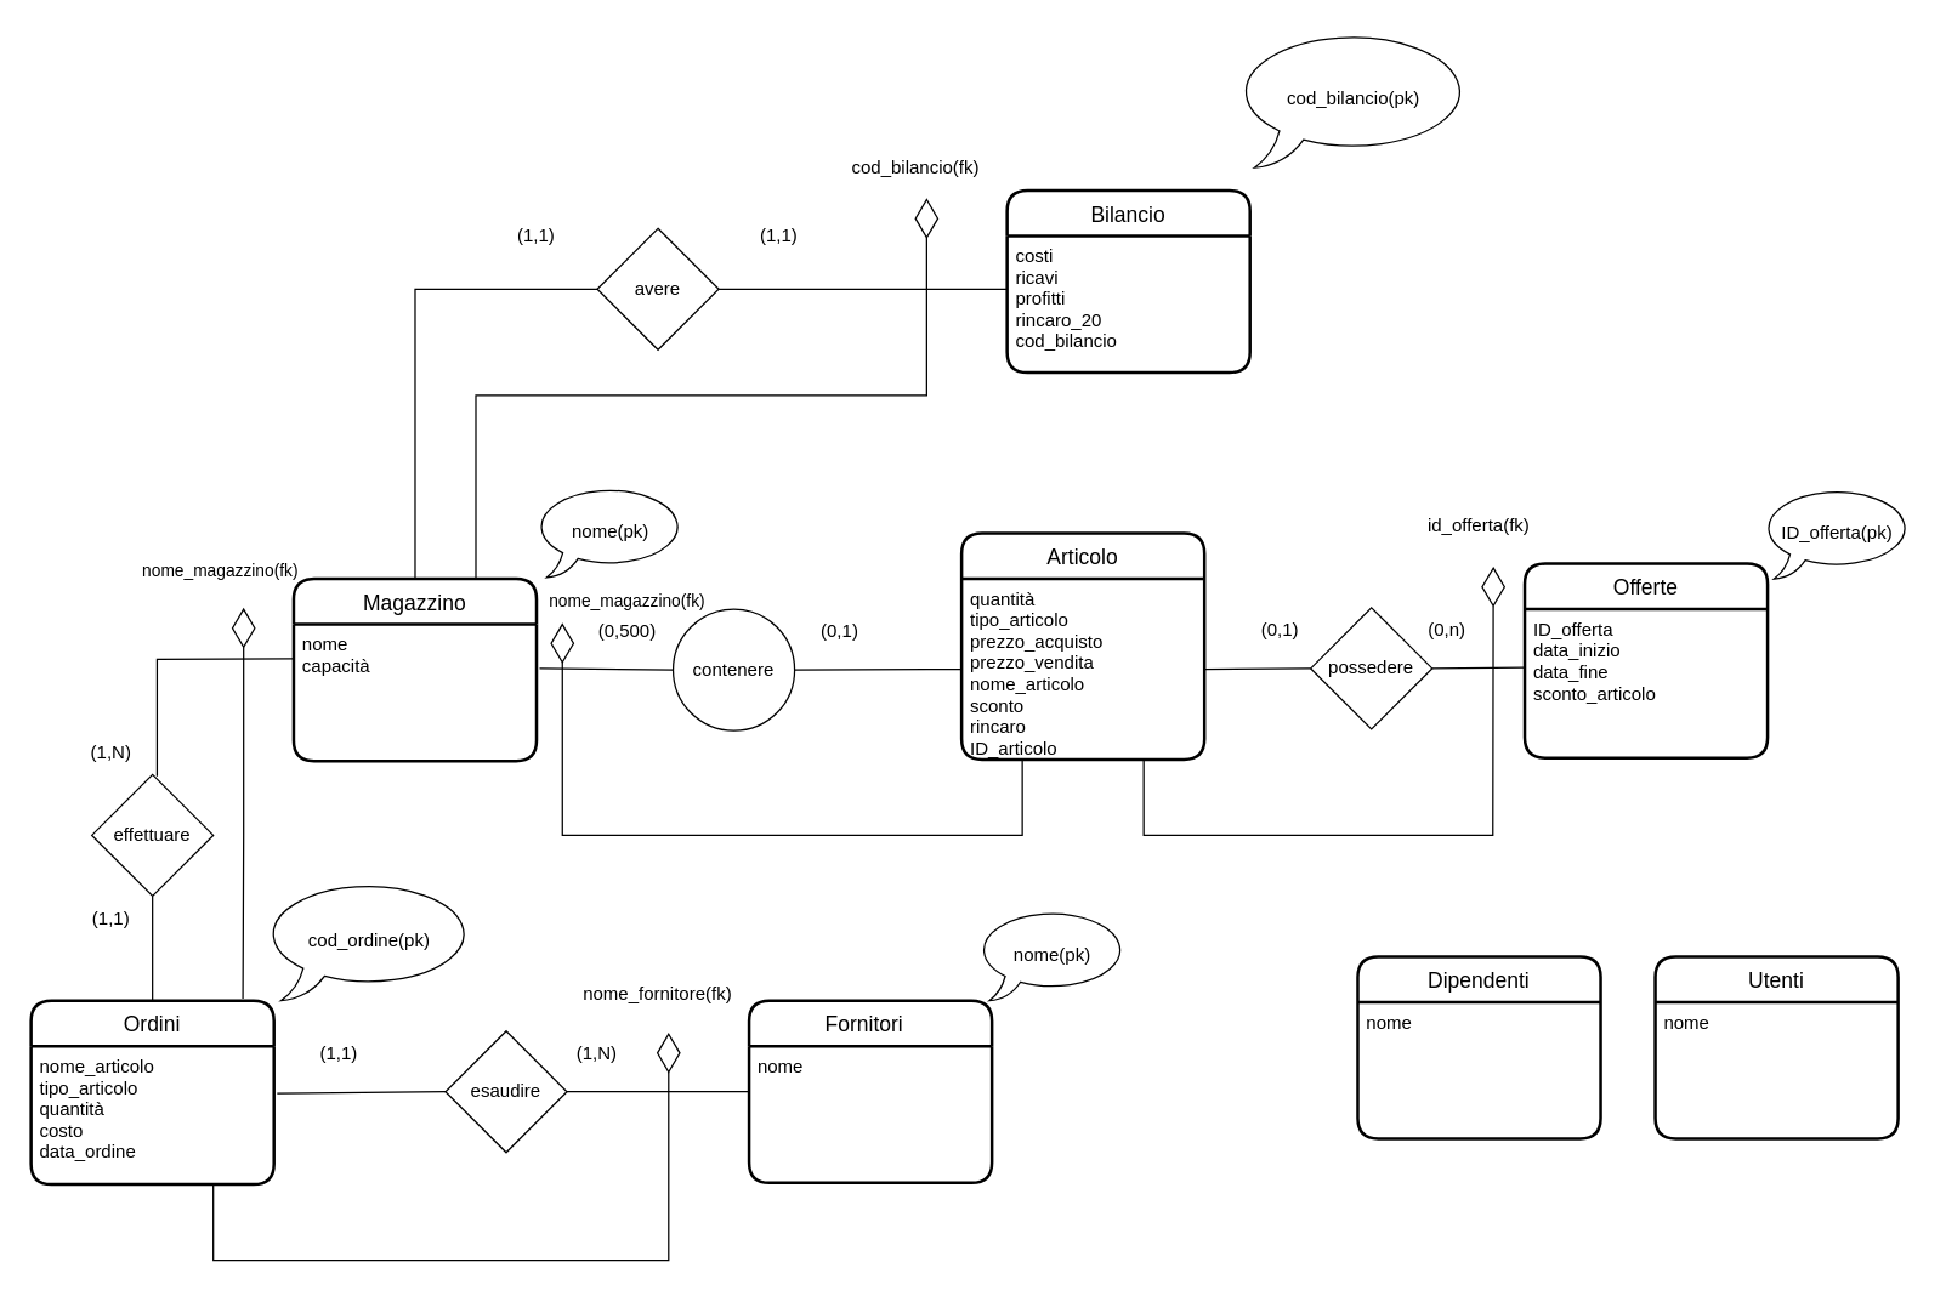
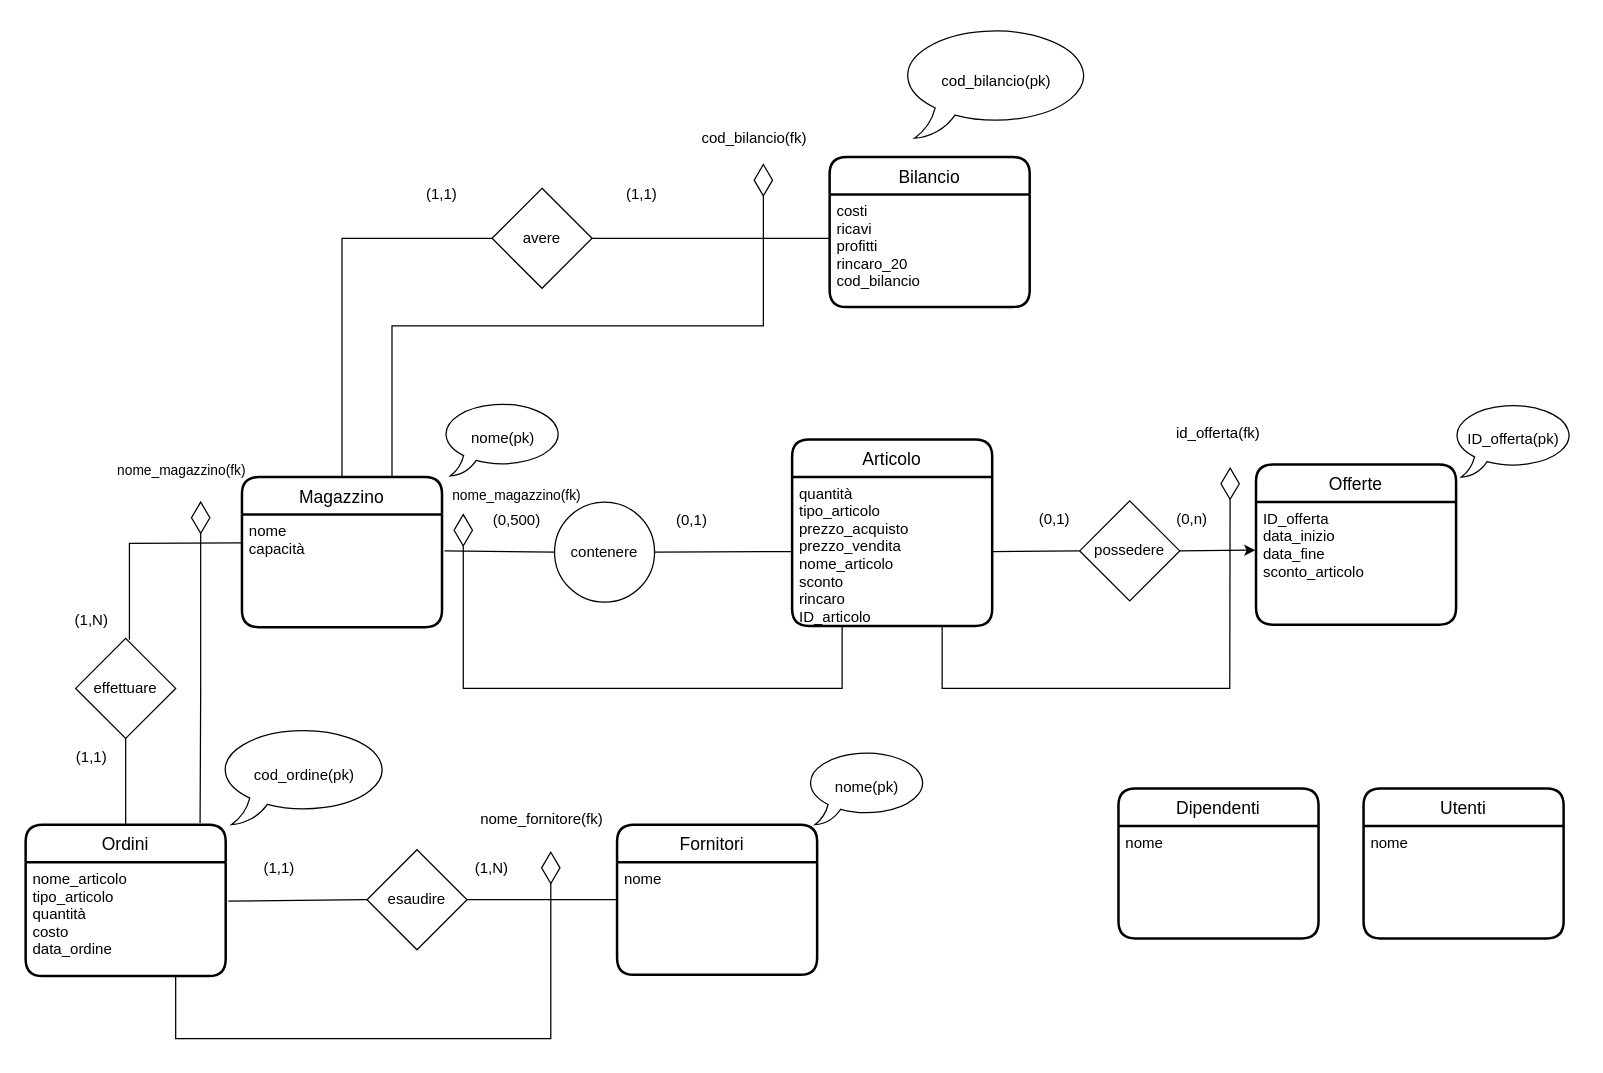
  <mxCell id="0" />
  <mxCell id="1" parent="0" />
  <mxCell id="2" value="contenere" style="ellipse;whiteSpace=wrap;html=1;fillColor=#FFFFFF;" vertex="1" parent="1"><mxGeometry x="443" y="401" width="80" height="80" as="geometry" /></mxCell>
  <mxCell id="3" value="esaudire" style="rhombus;whiteSpace=wrap;html=1;fillColor=#FFFFFF;" vertex="1" parent="1"><mxGeometry x="293" y="679" width="80" height="80" as="geometry" /></mxCell>
  <mxCell id="4" value="effettuare" style="rhombus;whiteSpace=wrap;html=1;fillColor=#FFFFFF;" vertex="1" parent="1"><mxGeometry x="60" y="510" width="80" height="80" as="geometry" /></mxCell>
  <mxCell id="5" value="avere" style="rhombus;whiteSpace=wrap;html=1;fillColor=#FFFFFF;" vertex="1" parent="1"><mxGeometry x="393" y="150" width="80" height="80" as="geometry" /></mxCell>
  <mxCell id="6" value="(1,N)" style="text;html=1;strokeColor=none;fillColor=none;align=center;verticalAlign=middle;whiteSpace=wrap;rounded=0;" vertex="1" parent="1"><mxGeometry x="43" y="481" width="60" height="30" as="geometry" /></mxCell>
  <mxCell id="7" value="(1,1)" style="text;html=1;strokeColor=none;fillColor=none;align=center;verticalAlign=middle;whiteSpace=wrap;rounded=0;" vertex="1" parent="1"><mxGeometry x="43" y="590" width="60" height="30" as="geometry" /></mxCell>
  <mxCell id="8" value="(1,1)" style="text;html=1;strokeColor=none;fillColor=none;align=center;verticalAlign=middle;whiteSpace=wrap;rounded=0;" vertex="1" parent="1"><mxGeometry x="323" y="140" width="60" height="30" as="geometry" /></mxCell>
  <mxCell id="9" value="(1,1)" style="text;html=1;strokeColor=none;fillColor=none;align=center;verticalAlign=middle;whiteSpace=wrap;rounded=0;" vertex="1" parent="1"><mxGeometry x="483" y="140" width="60" height="30" as="geometry" /></mxCell>
  <mxCell id="10" value="(0,500)" style="text;html=1;strokeColor=none;fillColor=none;align=center;verticalAlign=middle;whiteSpace=wrap;rounded=0;" vertex="1" parent="1"><mxGeometry x="383" y="401" width="60" height="30" as="geometry" /></mxCell>
  <mxCell id="11" value="(0,1)" style="text;html=1;strokeColor=none;fillColor=none;align=center;verticalAlign=middle;whiteSpace=wrap;rounded=0;" vertex="1" parent="1"><mxGeometry x="523" y="401" width="60" height="30" as="geometry" /></mxCell>
  <mxCell id="12" value="(1,1)" style="text;html=1;strokeColor=none;fillColor=none;align=center;verticalAlign=middle;whiteSpace=wrap;rounded=0;" vertex="1" parent="1"><mxGeometry x="193" y="679" width="60" height="30" as="geometry" /></mxCell>
  <mxCell id="13" value="(1,N)" style="text;html=1;strokeColor=none;fillColor=none;align=center;verticalAlign=middle;whiteSpace=wrap;rounded=0;" vertex="1" parent="1"><mxGeometry x="363" y="679" width="60" height="30" as="geometry" /></mxCell>
  <mxCell id="14" value="Articolo" style="swimlane;childLayout=stackLayout;horizontal=1;startSize=30;horizontalStack=0;rounded=1;fontSize=14;fontStyle=0;strokeWidth=2;resizeParent=0;resizeLast=1;shadow=0;dashed=0;align=center;fillColor=default;" vertex="1" parent="1"><mxGeometry x="633" y="351" width="160" height="149" as="geometry" /></mxCell>
  <mxCell id="15" value="quantità&#10;tipo_articolo&#10;prezzo_acquisto&#10;prezzo_vendita&#10;nome_articolo&#10;sconto&#10;rincaro&#10;ID_articolo" style="align=left;strokeColor=none;fillColor=none;spacingLeft=4;fontSize=12;verticalAlign=top;resizable=0;rotatable=0;part=1;" vertex="1" parent="14"><mxGeometry y="30" width="160" height="119" as="geometry" /></mxCell>
  <mxCell id="16" value="Bilancio" style="swimlane;childLayout=stackLayout;horizontal=1;startSize=30;horizontalStack=0;rounded=1;fontSize=14;fontStyle=0;strokeWidth=2;resizeParent=0;resizeLast=1;shadow=0;dashed=0;align=center;fillColor=default;" vertex="1" parent="1"><mxGeometry x="663" y="125" width="160" height="120" as="geometry" /></mxCell>
  <mxCell id="17" value="costi&#10;ricavi&#10;profitti&#10;rincaro_20&#10;cod_bilancio" style="align=left;strokeColor=none;fillColor=none;spacingLeft=4;fontSize=12;verticalAlign=top;resizable=0;rotatable=0;part=1;" vertex="1" parent="16"><mxGeometry y="30" width="160" height="90" as="geometry" /></mxCell>
  <mxCell id="18" value="Fornitori  " style="swimlane;childLayout=stackLayout;horizontal=1;startSize=30;horizontalStack=0;rounded=1;fontSize=14;fontStyle=0;strokeWidth=2;resizeParent=0;resizeLast=1;shadow=0;dashed=0;align=center;fillColor=default;" vertex="1" parent="1"><mxGeometry x="493" y="659" width="160" height="120" as="geometry" /></mxCell>
  <mxCell id="19" value="nome&#10;" style="align=left;strokeColor=none;fillColor=none;spacingLeft=4;fontSize=12;verticalAlign=top;resizable=0;rotatable=0;part=1;" vertex="1" parent="18"><mxGeometry y="30" width="160" height="90" as="geometry" /></mxCell>
  <mxCell id="20" value="Ordini" style="swimlane;childLayout=stackLayout;horizontal=1;startSize=30;horizontalStack=0;rounded=1;fontSize=14;fontStyle=0;strokeWidth=2;resizeParent=0;resizeLast=1;shadow=0;dashed=0;align=center;fillColor=default;" vertex="1" parent="1"><mxGeometry x="20" y="659" width="160" height="121" as="geometry" /></mxCell>
  <mxCell id="21" value="nome_articolo&#10;tipo_articolo&#10;quantità&#10;costo&#10;data_ordine" style="align=left;strokeColor=none;fillColor=none;spacingLeft=4;fontSize=12;verticalAlign=top;resizable=0;rotatable=0;part=1;" vertex="1" parent="20"><mxGeometry y="30" width="160" height="91" as="geometry" /></mxCell>
  <mxCell id="22" value="Magazzino" style="swimlane;childLayout=stackLayout;horizontal=1;startSize=30;horizontalStack=0;rounded=1;fontSize=14;fontStyle=0;strokeWidth=2;resizeParent=0;resizeLast=1;shadow=0;dashed=0;align=center;fillColor=default;" vertex="1" parent="1"><mxGeometry x="193" y="381" width="160" height="120" as="geometry" /></mxCell>
  <mxCell id="23" value="nome&#10;capacità&#10;&#10;" style="align=left;strokeColor=none;fillColor=none;spacingLeft=4;fontSize=12;verticalAlign=top;resizable=0;rotatable=0;part=1;" vertex="1" parent="22"><mxGeometry y="30" width="160" height="90" as="geometry" /></mxCell>
  <mxCell id="24" value="Offerte" style="swimlane;childLayout=stackLayout;horizontal=1;startSize=30;horizontalStack=0;rounded=1;fontSize=14;fontStyle=0;strokeWidth=2;resizeParent=0;resizeLast=1;shadow=0;dashed=0;align=center;fillColor=default;" vertex="1" parent="1"><mxGeometry x="1004" y="371" width="160" height="128" as="geometry" /></mxCell>
  <mxCell id="25" value="ID_offerta&#10;data_inizio&#10;data_fine&#10;sconto_articolo" style="align=left;strokeColor=none;fillColor=none;spacingLeft=4;fontSize=12;verticalAlign=top;resizable=0;rotatable=0;part=1;" vertex="1" parent="24"><mxGeometry y="30" width="160" height="98" as="geometry" /></mxCell>
  <mxCell id="26" value="" style="endArrow=none;html=1;rounded=0;exitX=0.5;exitY=0;exitDx=0;exitDy=0;entryX=0;entryY=0.5;entryDx=0;entryDy=0;" edge="1" parent="1" source="22" target="5"><mxGeometry width="50" height="50" relative="1" as="geometry"><mxPoint x="163" y="240" as="sourcePoint" /><mxPoint x="213" y="190" as="targetPoint" /><Array as="points"><mxPoint x="273" y="190" /></Array></mxGeometry></mxCell>
  <mxCell id="27" value="" style="endArrow=none;html=1;rounded=0;entryX=1;entryY=0.5;entryDx=0;entryDy=0;" edge="1" parent="1" target="5"><mxGeometry width="50" height="50" relative="1" as="geometry"><mxPoint x="663" y="190" as="sourcePoint" /><mxPoint x="223" y="200" as="targetPoint" /></mxGeometry></mxCell>
  <mxCell id="28" value="" style="endArrow=none;html=1;rounded=0;entryX=0;entryY=0.5;entryDx=0;entryDy=0;" edge="1" parent="1" target="2"><mxGeometry width="50" height="50" relative="1" as="geometry"><mxPoint x="355" y="440" as="sourcePoint" /><mxPoint x="233" y="210" as="targetPoint" /></mxGeometry></mxCell>
  <mxCell id="29" value="" style="endArrow=none;html=1;rounded=0;exitX=1;exitY=0.5;exitDx=0;exitDy=0;entryX=0;entryY=0.5;entryDx=0;entryDy=0;" edge="1" parent="1" source="2" target="15"><mxGeometry width="50" height="50" relative="1" as="geometry"><mxPoint x="193" y="270" as="sourcePoint" /><mxPoint x="630" y="440" as="targetPoint" /></mxGeometry></mxCell>
  <mxCell id="30" value="" style="endArrow=none;html=1;rounded=0;exitX=1;exitY=1;exitDx=0;exitDy=0;entryX=0;entryY=0.25;entryDx=0;entryDy=0;" edge="1" parent="1" source="6" target="23"><mxGeometry width="50" height="50" relative="1" as="geometry"><mxPoint x="203" y="280" as="sourcePoint" /><mxPoint x="253" y="230" as="targetPoint" /><Array as="points"><mxPoint x="103" y="434" /></Array></mxGeometry></mxCell>
  <mxCell id="31" value="" style="endArrow=none;html=1;rounded=0;exitX=0.5;exitY=1;exitDx=0;exitDy=0;entryX=0.5;entryY=0;entryDx=0;entryDy=0;" edge="1" parent="1" source="4" target="20"><mxGeometry width="50" height="50" relative="1" as="geometry"><mxPoint x="223" y="300" as="sourcePoint" /><mxPoint x="273" y="250" as="targetPoint" /></mxGeometry></mxCell>
  <mxCell id="32" value="" style="endArrow=none;html=1;rounded=0;exitX=1;exitY=0.5;exitDx=0;exitDy=0;entryX=0;entryY=0.5;entryDx=0;entryDy=0;" edge="1" parent="1" source="3" target="18"><mxGeometry width="50" height="50" relative="1" as="geometry"><mxPoint x="233" y="310" as="sourcePoint" /><mxPoint x="473" y="720" as="targetPoint" /></mxGeometry></mxCell>
  <mxCell id="33" value="possedere" style="rhombus;whiteSpace=wrap;html=1;fillColor=default;" vertex="1" parent="1"><mxGeometry x="863" y="400" width="80" height="80" as="geometry" /></mxCell>
- <mxCell id="34" value="" style="endArrow=none;html=1;rounded=0;exitX=1;exitY=0.5;exitDx=0;exitDy=0;entryX=-0.003;entryY=0.392;entryDx=0;entryDy=0;entryPerimeter=0;" edge="1" parent="1" source="33" target="25"><mxGeometry width="50" height="50" relative="1" as="geometry"><mxPoint x="243" y="320" as="sourcePoint" /><mxPoint x="1000" y="440" as="targetPoint" /></mxGeometry></mxCell>
+ <mxCell id="34" value="" style="endArrow=classic;html=1;rounded=0;exitX=1;exitY=0.5;exitDx=0;exitDy=0;entryX=-0.003;entryY=0.392;entryDx=0;entryDy=0;entryPerimeter=0;" edge="1" parent="1" source="33" target="25"><mxGeometry width="50" height="50" relative="1" as="geometry"><mxPoint x="243" y="320" as="sourcePoint" /><mxPoint x="1000" y="440" as="targetPoint" /></mxGeometry></mxCell>
  <mxCell id="35" value="" style="endArrow=none;html=1;rounded=0;exitX=0;exitY=0.5;exitDx=0;exitDy=0;entryX=1;entryY=0.5;entryDx=0;entryDy=0;" edge="1" parent="1" source="33" target="15"><mxGeometry width="50" height="50" relative="1" as="geometry"><mxPoint x="860" y="440" as="sourcePoint" /><mxPoint x="830" y="440" as="targetPoint" /></mxGeometry></mxCell>
  <mxCell id="36" value="(0,n)" style="text;html=1;strokeColor=none;fillColor=none;align=center;verticalAlign=middle;whiteSpace=wrap;rounded=0;" vertex="1" parent="1"><mxGeometry x="923" y="400" width="60" height="30" as="geometry" /></mxCell>
  <mxCell id="37" value="(0,1)" style="text;html=1;strokeColor=none;fillColor=none;align=center;verticalAlign=middle;whiteSpace=wrap;rounded=0;" vertex="1" parent="1"><mxGeometry x="813" y="400" width="60" height="30" as="geometry" /></mxCell>
  <mxCell id="38" value="nome(pk)" style="whiteSpace=wrap;html=1;shape=mxgraph.basic.oval_callout" vertex="1" parent="1"><mxGeometry x="351.5" y="320" width="100" height="60" as="geometry" /></mxCell>
  <mxCell id="39" value="cod_ordine(pk)" style="whiteSpace=wrap;html=1;shape=mxgraph.basic.oval_callout" vertex="1" parent="1"><mxGeometry x="173" y="580" width="140" height="79" as="geometry" /></mxCell>
  <mxCell id="40" value="nome(pk)" style="whiteSpace=wrap;html=1;shape=mxgraph.basic.oval_callout" vertex="1" parent="1"><mxGeometry x="643" y="599" width="100" height="60" as="geometry" /></mxCell>
  <mxCell id="41" value="ID_offerta(pk)" style="whiteSpace=wrap;html=1;shape=mxgraph.basic.oval_callout" vertex="1" parent="1"><mxGeometry x="1160" y="321" width="100" height="60" as="geometry" /></mxCell>
- <mxCell id="42" value="cod_bilancio(pk)" style="whiteSpace=wrap;html=1;shape=mxgraph.basic.oval_callout" vertex="1" parent="1"><mxGeometry x="813" y="20" width="157" height="90" as="geometry" /></mxCell>
+ <mxCell id="42" value="cod_bilancio(pk)" style="whiteSpace=wrap;html=1;shape=mxgraph.basic.oval_callout" vertex="1" parent="1"><mxGeometry x="718" y="20" width="157" height="90" as="geometry" /></mxCell>
  <mxCell id="43" value="" style="endArrow=diamondThin;endFill=0;endSize=24;html=1;rounded=0;exitX=0.75;exitY=0;exitDx=0;exitDy=0;" edge="1" parent="1" source="22"><mxGeometry width="160" relative="1" as="geometry"><mxPoint x="390" y="380" as="sourcePoint" /><mxPoint x="610" y="130" as="targetPoint" /><Array as="points"><mxPoint x="313" y="260" /><mxPoint x="610" y="260" /></Array></mxGeometry></mxCell>
  <mxCell id="44" value="cod_bilancio(fk)" style="text;html=1;strokeColor=none;fillColor=none;align=center;verticalAlign=middle;whiteSpace=wrap;rounded=0;" vertex="1" parent="1"><mxGeometry x="573" y="95" width="60" height="30" as="geometry" /></mxCell>
  <mxCell id="45" value="" style="endArrow=diamondThin;endFill=0;endSize=24;html=1;rounded=0;exitX=0.75;exitY=1;exitDx=0;exitDy=0;" edge="1" parent="1" source="21"><mxGeometry width="160" relative="1" as="geometry"><mxPoint x="150" y="620" as="sourcePoint" /><mxPoint x="440" y="680" as="targetPoint" /><Array as="points"><mxPoint x="140" y="830" /><mxPoint x="440" y="830" /></Array></mxGeometry></mxCell>
  <mxCell id="46" value="" style="endArrow=none;html=1;rounded=0;entryX=0;entryY=0.5;entryDx=0;entryDy=0;exitX=1.013;exitY=0.341;exitDx=0;exitDy=0;exitPerimeter=0;" edge="1" parent="1" source="21" target="3"><mxGeometry width="50" height="50" relative="1" as="geometry"><mxPoint x="450" y="510" as="sourcePoint" /><mxPoint x="500" y="460" as="targetPoint" /></mxGeometry></mxCell>
  <mxCell id="47" value="nome_fornitore(fk)" style="text;html=1;strokeColor=none;fillColor=none;align=center;verticalAlign=middle;whiteSpace=wrap;rounded=0;" vertex="1" parent="1"><mxGeometry x="403" y="640" width="60" height="30" as="geometry" /></mxCell>
  <mxCell id="48" value="" style="endArrow=diamondThin;endFill=0;endSize=24;html=1;rounded=0;exitX=0.25;exitY=1;exitDx=0;exitDy=0;" edge="1" parent="1" source="14"><mxGeometry width="160" relative="1" as="geometry"><mxPoint x="323" y="391" as="sourcePoint" /><mxPoint x="370" y="410" as="targetPoint" /><Array as="points"><mxPoint x="673" y="550" /><mxPoint x="370" y="550" /></Array></mxGeometry></mxCell>
  <mxCell id="49" value="nome_magazzino(fk)" style="text;html=1;strokeColor=none;fillColor=none;align=center;verticalAlign=middle;whiteSpace=wrap;rounded=0;fontSize=11;" vertex="1" parent="1"><mxGeometry x="380.25" y="391" width="65.5" height="9" as="geometry" /></mxCell>
  <mxCell id="50" value="" style="endArrow=diamondThin;endFill=0;endSize=24;html=1;rounded=0;exitX=0.872;exitY=-0.011;exitDx=0;exitDy=0;exitPerimeter=0;" edge="1" parent="1" source="20"><mxGeometry width="160" relative="1" as="geometry"><mxPoint x="160" y="650" as="sourcePoint" /><mxPoint x="160" y="400" as="targetPoint" /><Array as="points"><mxPoint x="160" y="550" /></Array></mxGeometry></mxCell>
  <mxCell id="51" value="nome_magazzino(fk)" style="text;html=1;strokeColor=none;fillColor=none;align=center;verticalAlign=middle;whiteSpace=wrap;rounded=0;fontSize=11;" vertex="1" parent="1"><mxGeometry x="120" y="361" width="50" height="30" as="geometry" /></mxCell>
  <mxCell id="52" value="" style="endArrow=diamondThin;endFill=0;endSize=24;html=1;rounded=0;exitX=0.75;exitY=1;exitDx=0;exitDy=0;entryX=0.672;entryY=1.061;entryDx=0;entryDy=0;entryPerimeter=0;" edge="1" parent="1" source="14"><mxGeometry width="160" relative="1" as="geometry"><mxPoint x="850" y="610" as="sourcePoint" /><mxPoint x="983.32" y="372.83" as="targetPoint" /><Array as="points"><mxPoint x="753" y="550" /><mxPoint x="983" y="550" /></Array></mxGeometry></mxCell>
  <mxCell id="53" value="id_offerta(fk)" style="text;html=1;strokeColor=none;fillColor=none;align=center;verticalAlign=middle;whiteSpace=wrap;rounded=0;" vertex="1" parent="1"><mxGeometry x="944" y="331" width="60" height="30" as="geometry" /></mxCell>
  <mxCell id="54" value="Dipendenti" style="swimlane;childLayout=stackLayout;horizontal=1;startSize=30;horizontalStack=0;rounded=1;fontSize=14;fontStyle=0;strokeWidth=2;resizeParent=0;resizeLast=1;shadow=0;dashed=0;align=center;fillColor=default;" vertex="1" parent="1"><mxGeometry x="894" y="630" width="160" height="120" as="geometry" /></mxCell>
  <mxCell id="55" value="nome&#10;" style="align=left;strokeColor=none;fillColor=none;spacingLeft=4;fontSize=12;verticalAlign=top;resizable=0;rotatable=0;part=1;" vertex="1" parent="54"><mxGeometry y="30" width="160" height="90" as="geometry" /></mxCell>
  <mxCell id="56" value="Utenti" style="swimlane;childLayout=stackLayout;horizontal=1;startSize=30;horizontalStack=0;rounded=1;fontSize=14;fontStyle=0;strokeWidth=2;resizeParent=0;resizeLast=1;shadow=0;dashed=0;align=center;fillColor=default;" vertex="1" parent="1"><mxGeometry x="1090" y="630" width="160" height="120" as="geometry" /></mxCell>
  <mxCell id="57" value="nome&#10;" style="align=left;strokeColor=none;fillColor=none;spacingLeft=4;fontSize=12;verticalAlign=top;resizable=0;rotatable=0;part=1;" vertex="1" parent="56"><mxGeometry y="30" width="160" height="90" as="geometry" /></mxCell>
